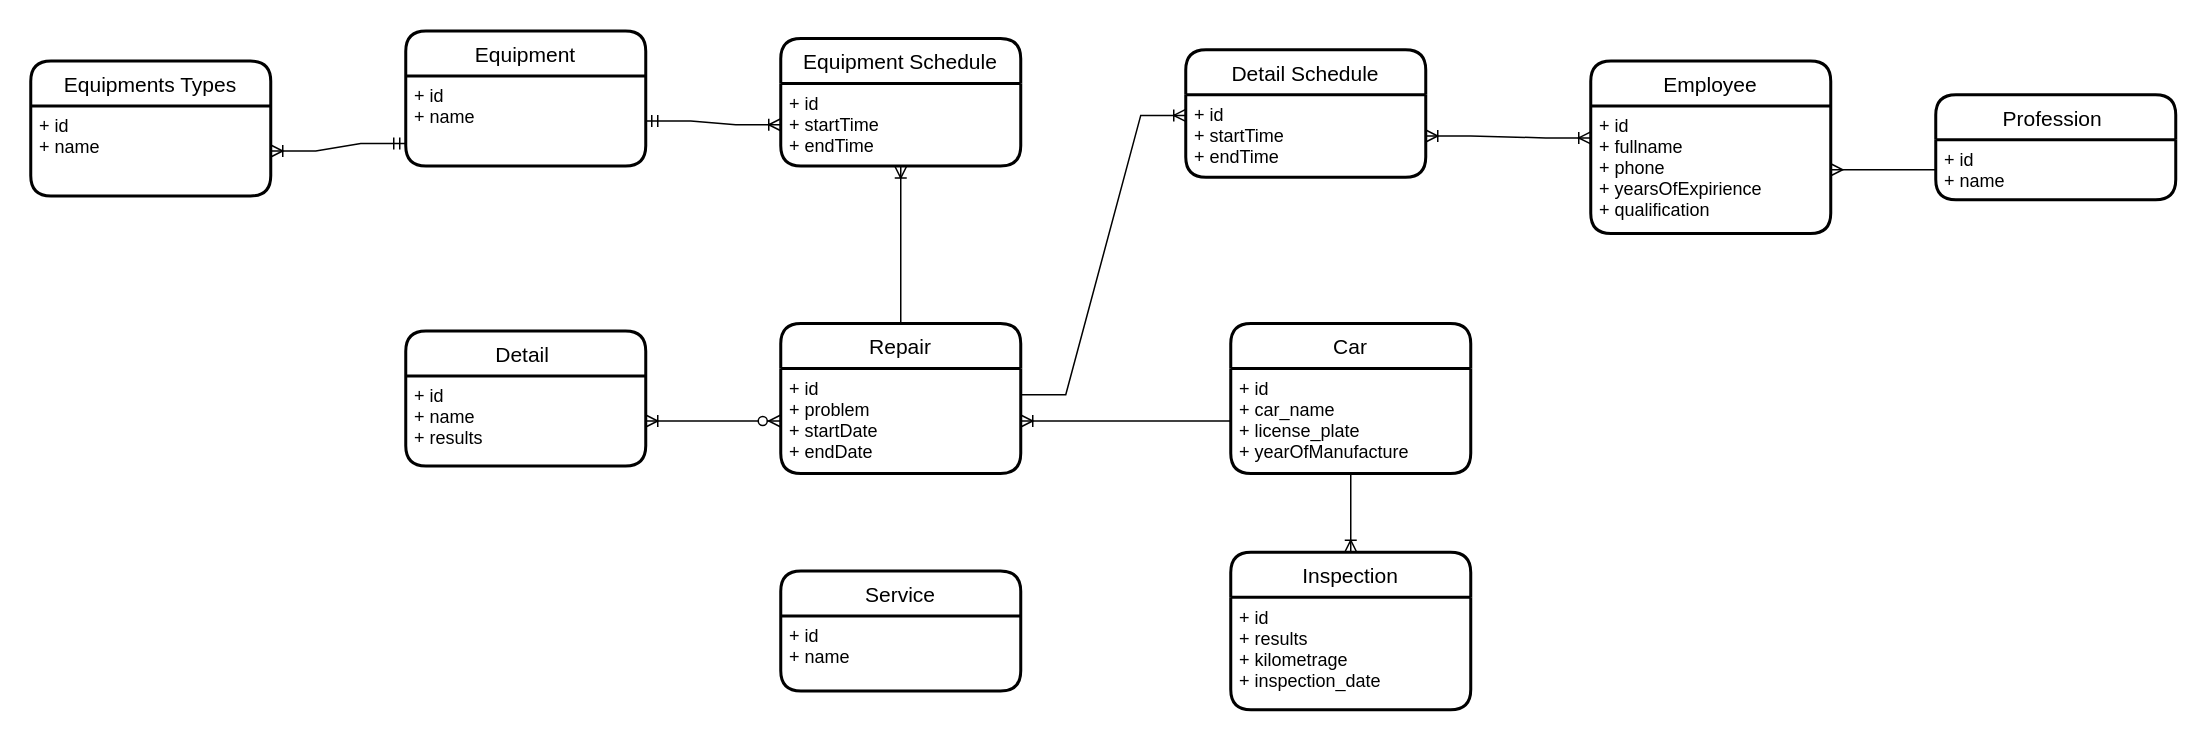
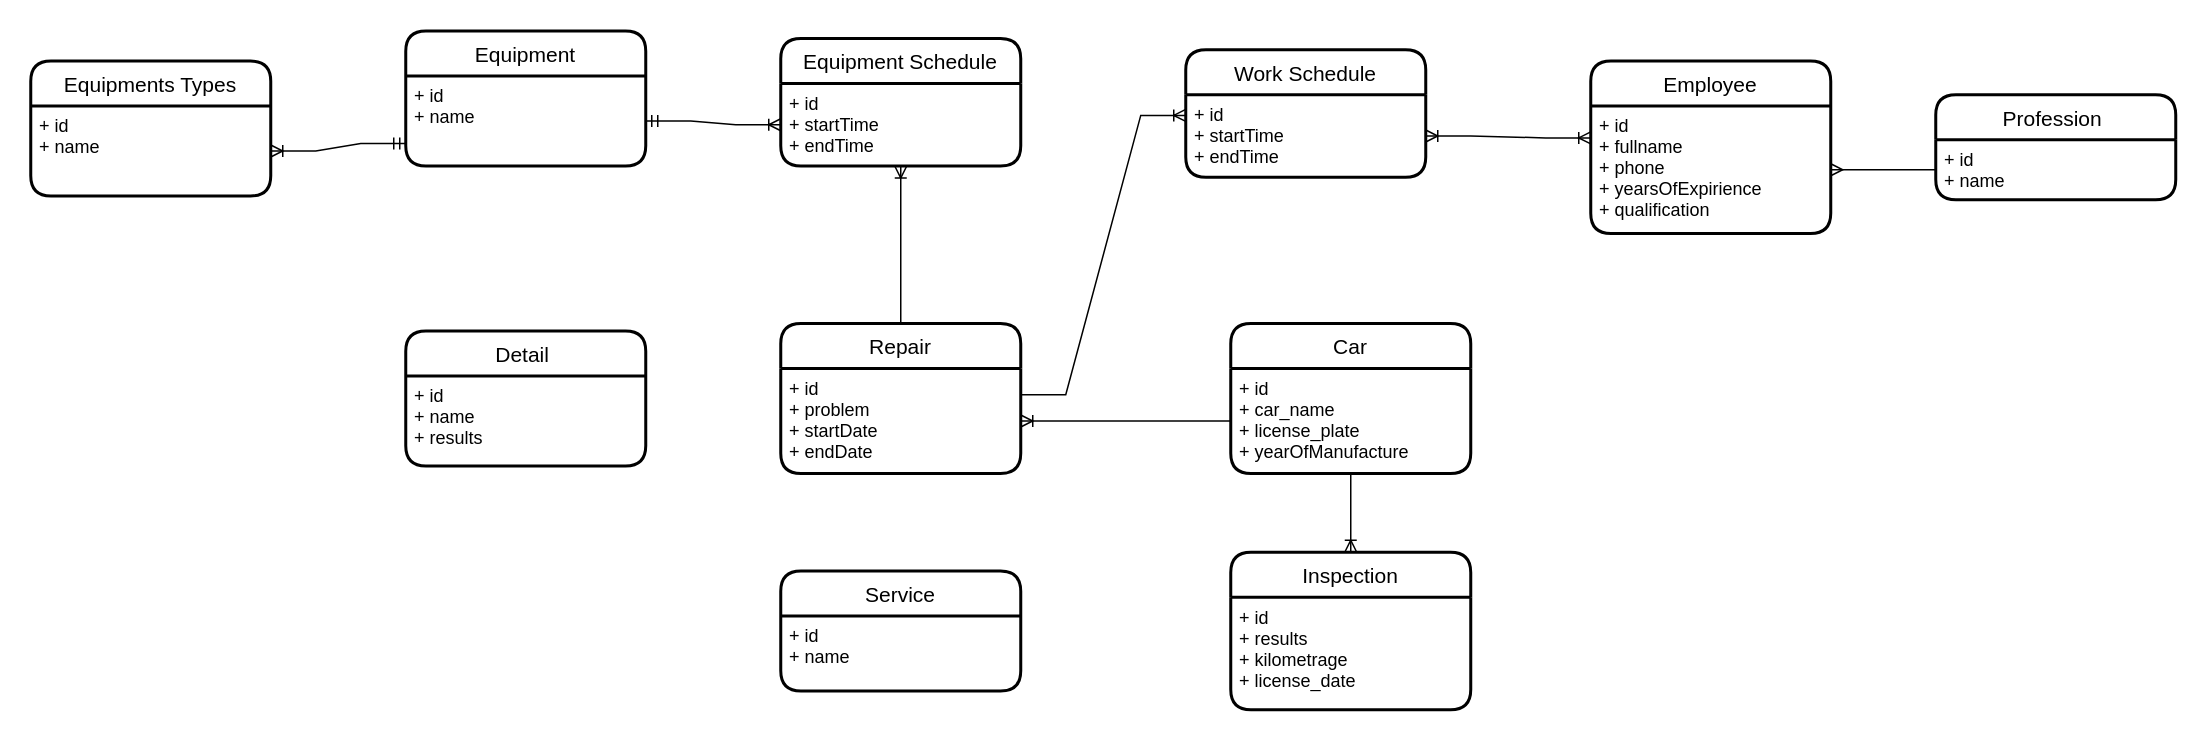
  <mxCell id="0" />
  <mxCell id="1" parent="0" />
  <mxCell id="2" value="Car" style="swimlane;childLayout=stackLayout;horizontal=1;startSize=30;horizontalStack=0;rounded=1;fontSize=14;fontStyle=0;strokeWidth=2;resizeParent=0;resizeLast=1;shadow=0;dashed=0;align=center;" parent="1" vertex="1"><mxGeometry x="820" y="215" width="160" height="100" as="geometry" /></mxCell>
  <mxCell id="3" value="+ id&#10;+ car_name&#10;+ license_plate&#10;+ yearOfManufacture" style="align=left;strokeColor=none;fillColor=none;spacingLeft=4;fontSize=12;verticalAlign=top;resizable=0;rotatable=0;part=1;" parent="2" vertex="1"><mxGeometry y="30" width="160" height="70" as="geometry" /></mxCell>
  <mxCell id="4" value="Repair" style="swimlane;childLayout=stackLayout;horizontal=1;startSize=30;horizontalStack=0;rounded=1;fontSize=14;fontStyle=0;strokeWidth=2;resizeParent=0;resizeLast=1;shadow=0;dashed=0;align=center;" parent="1" vertex="1"><mxGeometry x="520" y="215" width="160" height="100" as="geometry" /></mxCell>
  <mxCell id="5" value="+ id&#10;+ problem&#10;+ startDate&#10;+ endDate" style="align=left;strokeColor=none;fillColor=none;spacingLeft=4;fontSize=12;verticalAlign=top;resizable=0;rotatable=0;part=1;" parent="4" vertex="1"><mxGeometry y="30" width="160" height="70" as="geometry" /></mxCell>
  <mxCell id="6" value="Service" style="swimlane;childLayout=stackLayout;horizontal=1;startSize=30;horizontalStack=0;rounded=1;fontSize=14;fontStyle=0;strokeWidth=2;resizeParent=0;resizeLast=1;shadow=0;dashed=0;align=center;" parent="1" vertex="1"><mxGeometry x="520" y="380" width="160" height="80" as="geometry"><mxRectangle x="130" y="510" width="90" height="30" as="alternateBounds" /></mxGeometry></mxCell>
  <mxCell id="7" value="+ id&#10;+ name" style="align=left;strokeColor=none;fillColor=none;spacingLeft=4;fontSize=12;verticalAlign=top;resizable=0;rotatable=0;part=1;" parent="6" vertex="1"><mxGeometry y="30" width="160" height="50" as="geometry" /></mxCell>
  <mxCell id="8" value="" style="edgeStyle=entityRelationEdgeStyle;fontSize=12;html=1;endArrow=ERoneToMany;rounded=0;exitX=0;exitY=0.5;exitDx=0;exitDy=0;entryX=1;entryY=0.5;entryDx=0;entryDy=0;" parent="1" source="3" target="5" edge="1"><mxGeometry width="100" height="100" relative="1" as="geometry"><mxPoint x="600" y="340" as="sourcePoint" /><mxPoint x="700" y="240" as="targetPoint" /></mxGeometry></mxCell>
  <mxCell id="9" value="Detail " style="swimlane;childLayout=stackLayout;horizontal=1;startSize=30;horizontalStack=0;rounded=1;fontSize=14;fontStyle=0;strokeWidth=2;resizeParent=0;resizeLast=1;shadow=0;dashed=0;align=center;" parent="1" vertex="1"><mxGeometry x="270" y="220" width="160" height="90" as="geometry" /></mxCell>
  <mxCell id="10" value="+ id&#10;+ name&#10;+ results" style="align=left;strokeColor=none;fillColor=none;spacingLeft=4;fontSize=12;verticalAlign=top;resizable=0;rotatable=0;part=1;" parent="9" vertex="1"><mxGeometry y="30" width="160" height="60" as="geometry" /></mxCell>
- <mxCell id="11" value="" style="edgeStyle=entityRelationEdgeStyle;fontSize=12;html=1;endArrow=ERoneToMany;startArrow=ERzeroToMany;rounded=0;entryX=1;entryY=0.5;entryDx=0;entryDy=0;exitX=0;exitY=0.5;exitDx=0;exitDy=0;" parent="1" source="5" target="10" edge="1"><mxGeometry width="100" height="100" relative="1" as="geometry"><mxPoint x="370" y="340" as="sourcePoint" /><mxPoint x="470" y="240" as="targetPoint" /></mxGeometry></mxCell>
  <mxCell id="12" value="Equipment" style="swimlane;childLayout=stackLayout;horizontal=1;startSize=30;horizontalStack=0;rounded=1;fontSize=14;fontStyle=0;strokeWidth=2;resizeParent=0;resizeLast=1;shadow=0;dashed=0;align=center;" parent="1" vertex="1"><mxGeometry x="270" y="20" width="160" height="90" as="geometry" /></mxCell>
  <mxCell id="13" value="+ id&#10;+ name&#10;" style="align=left;strokeColor=none;fillColor=none;spacingLeft=4;fontSize=12;verticalAlign=top;resizable=0;rotatable=0;part=1;" parent="12" vertex="1"><mxGeometry y="30" width="160" height="60" as="geometry" /></mxCell>
  <mxCell id="14" value="Equipment Schedule" style="swimlane;childLayout=stackLayout;horizontal=1;startSize=30;horizontalStack=0;rounded=1;fontSize=14;fontStyle=0;strokeWidth=2;resizeParent=0;resizeLast=1;shadow=0;dashed=0;align=center;" parent="1" vertex="1"><mxGeometry x="520" y="25" width="160" height="85" as="geometry" /></mxCell>
  <mxCell id="15" value="+ id&#10;+ startTime&#10;+ endTime&#10;" style="align=left;strokeColor=none;fillColor=none;spacingLeft=4;fontSize=12;verticalAlign=top;resizable=0;rotatable=0;part=1;" parent="14" vertex="1"><mxGeometry y="30" width="160" height="55" as="geometry" /></mxCell>
  <mxCell id="16" value="" style="edgeStyle=entityRelationEdgeStyle;fontSize=12;html=1;endArrow=ERoneToMany;startArrow=ERmandOne;rounded=0;entryX=0;entryY=0.5;entryDx=0;entryDy=0;endFill=0;" parent="1" source="13" target="15" edge="1"><mxGeometry width="100" height="100" relative="1" as="geometry"><mxPoint x="550" y="90" as="sourcePoint" /><mxPoint x="650" y="-10" as="targetPoint" /></mxGeometry></mxCell>
  <mxCell id="17" value="" style="fontSize=12;html=1;endArrow=ERoneToMany;endFill=0;rounded=0;exitX=0.5;exitY=0;exitDx=0;exitDy=0;entryX=0.5;entryY=1;entryDx=0;entryDy=0;" parent="1" source="4" target="15" edge="1"><mxGeometry width="100" height="100" relative="1" as="geometry"><mxPoint x="550" y="90" as="sourcePoint" /><mxPoint x="650" y="-10" as="targetPoint" /></mxGeometry></mxCell>
- <mxCell id="18" value="Detail Schedule" style="swimlane;childLayout=stackLayout;horizontal=1;startSize=30;horizontalStack=0;rounded=1;fontSize=14;fontStyle=0;strokeWidth=2;resizeParent=0;resizeLast=1;shadow=0;dashed=0;align=center;" parent="1" vertex="1"><mxGeometry x="790" y="32.5" width="160" height="85" as="geometry" /></mxCell>
+ <mxCell id="18" value="Work Schedule" style="swimlane;childLayout=stackLayout;horizontal=1;startSize=30;horizontalStack=0;rounded=1;fontSize=14;fontStyle=0;strokeWidth=2;resizeParent=0;resizeLast=1;shadow=0;dashed=0;align=center;" parent="1" vertex="1"><mxGeometry x="790" y="32.5" width="160" height="85" as="geometry" /></mxCell>
  <mxCell id="19" value="+ id&#10;+ startTime&#10;+ endTime" style="align=left;strokeColor=none;fillColor=none;spacingLeft=4;fontSize=12;verticalAlign=top;resizable=0;rotatable=0;part=1;" parent="18" vertex="1"><mxGeometry y="30" width="160" height="55" as="geometry" /></mxCell>
  <mxCell id="20" value="" style="edgeStyle=entityRelationEdgeStyle;fontSize=12;html=1;endArrow=ERoneToMany;endFill=0;rounded=0;exitX=1;exitY=0.25;exitDx=0;exitDy=0;entryX=0;entryY=0.25;entryDx=0;entryDy=0;" parent="1" source="5" target="19" edge="1"><mxGeometry width="100" height="100" relative="1" as="geometry"><mxPoint x="870" y="130" as="sourcePoint" /><mxPoint x="970" y="30" as="targetPoint" /></mxGeometry></mxCell>
  <mxCell id="21" value="Employee" style="swimlane;childLayout=stackLayout;horizontal=1;startSize=30;horizontalStack=0;rounded=1;fontSize=14;fontStyle=0;strokeWidth=2;resizeParent=0;resizeLast=1;shadow=0;dashed=0;align=center;" parent="1" vertex="1"><mxGeometry x="1060" y="40" width="160" height="115" as="geometry" /></mxCell>
  <mxCell id="22" value="+ id&#10;+ fullname&#10;+ phone&#10;+ yearsOfExpirience&#10;+ qualification" style="align=left;strokeColor=none;fillColor=none;spacingLeft=4;fontSize=12;verticalAlign=top;resizable=0;rotatable=0;part=1;" parent="21" vertex="1"><mxGeometry y="30" width="160" height="85" as="geometry" /></mxCell>
  <mxCell id="23" value="Profession " style="swimlane;childLayout=stackLayout;horizontal=1;startSize=30;horizontalStack=0;rounded=1;fontSize=14;fontStyle=0;strokeWidth=2;resizeParent=0;resizeLast=1;shadow=0;dashed=0;align=center;" parent="1" vertex="1"><mxGeometry x="1290" y="62.5" width="160" height="70" as="geometry" /></mxCell>
  <mxCell id="24" value="+ id&#10;+ name&#10;" style="align=left;strokeColor=none;fillColor=none;spacingLeft=4;fontSize=12;verticalAlign=top;resizable=0;rotatable=0;part=1;" parent="23" vertex="1"><mxGeometry y="30" width="160" height="40" as="geometry" /></mxCell>
  <mxCell id="25" value="" style="edgeStyle=entityRelationEdgeStyle;fontSize=12;html=1;endArrow=ERmany;rounded=0;exitX=0;exitY=0.5;exitDx=0;exitDy=0;entryX=1;entryY=0.5;entryDx=0;entryDy=0;" parent="1" source="24" target="22" edge="1"><mxGeometry width="100" height="100" relative="1" as="geometry"><mxPoint x="1350" y="20" as="sourcePoint" /><mxPoint x="1450" y="-80" as="targetPoint" /></mxGeometry></mxCell>
  <mxCell id="26" value="" style="edgeStyle=entityRelationEdgeStyle;fontSize=12;html=1;endArrow=ERoneToMany;startArrow=ERoneToMany;rounded=0;exitX=0;exitY=0.25;exitDx=0;exitDy=0;entryX=1;entryY=0.5;entryDx=0;entryDy=0;endFill=0;startFill=0;" parent="1" source="22" target="19" edge="1"><mxGeometry width="100" height="100" relative="1" as="geometry"><mxPoint x="1140" y="90" as="sourcePoint" /><mxPoint x="1240" y="-10" as="targetPoint" /></mxGeometry></mxCell>
  <mxCell id="27" value="Inspection" style="swimlane;childLayout=stackLayout;horizontal=1;startSize=30;horizontalStack=0;rounded=1;fontSize=14;fontStyle=0;strokeWidth=2;resizeParent=0;resizeLast=1;shadow=0;dashed=0;align=center;" parent="1" vertex="1"><mxGeometry x="820" y="367.5" width="160" height="105" as="geometry" /></mxCell>
- <mxCell id="28" value="+ id&#10;+ results&#10;+ kilometrage&#10;+ inspection_date" style="align=left;strokeColor=none;fillColor=none;spacingLeft=4;fontSize=12;verticalAlign=top;resizable=0;rotatable=0;part=1;" parent="27" vertex="1"><mxGeometry y="30" width="160" height="75" as="geometry" /></mxCell>
+ <mxCell id="28" value="+ id&#10;+ results&#10;+ kilometrage&#10;+ license_date" style="align=left;strokeColor=none;fillColor=none;spacingLeft=4;fontSize=12;verticalAlign=top;resizable=0;rotatable=0;part=1;" parent="27" vertex="1"><mxGeometry y="30" width="160" height="75" as="geometry" /></mxCell>
  <mxCell id="29" value="" style="fontSize=12;html=1;endArrow=ERoneToMany;rounded=0;exitX=0.5;exitY=1;exitDx=0;exitDy=0;entryX=0.5;entryY=0;entryDx=0;entryDy=0;" parent="1" source="3" target="27" edge="1"><mxGeometry width="100" height="100" relative="1" as="geometry"><mxPoint x="950" y="250" as="sourcePoint" /><mxPoint x="1050" y="150" as="targetPoint" /></mxGeometry></mxCell>
  <mxCell id="30" value="Equipments Types" style="swimlane;childLayout=stackLayout;horizontal=1;startSize=30;horizontalStack=0;rounded=1;fontSize=14;fontStyle=0;strokeWidth=2;resizeParent=0;resizeLast=1;shadow=0;dashed=0;align=center;" vertex="1" parent="1"><mxGeometry x="20" y="40" width="160" height="90" as="geometry" /></mxCell>
  <mxCell id="31" value="+ id&#10;+ name&#10;" style="align=left;strokeColor=none;fillColor=none;spacingLeft=4;fontSize=12;verticalAlign=top;resizable=0;rotatable=0;part=1;" vertex="1" parent="30"><mxGeometry y="30" width="160" height="60" as="geometry" /></mxCell>
  <mxCell id="32" value="" style="edgeStyle=entityRelationEdgeStyle;fontSize=12;html=1;endArrow=ERoneToMany;startArrow=ERmandOne;rounded=0;entryX=1;entryY=0.5;entryDx=0;entryDy=0;endFill=0;exitX=0;exitY=0.75;exitDx=0;exitDy=0;" edge="1" parent="1" source="13" target="31"><mxGeometry width="100" height="100" relative="1" as="geometry"><mxPoint x="400" y="90" as="sourcePoint" /><mxPoint x="530" y="92.5" as="targetPoint" /></mxGeometry></mxCell>
